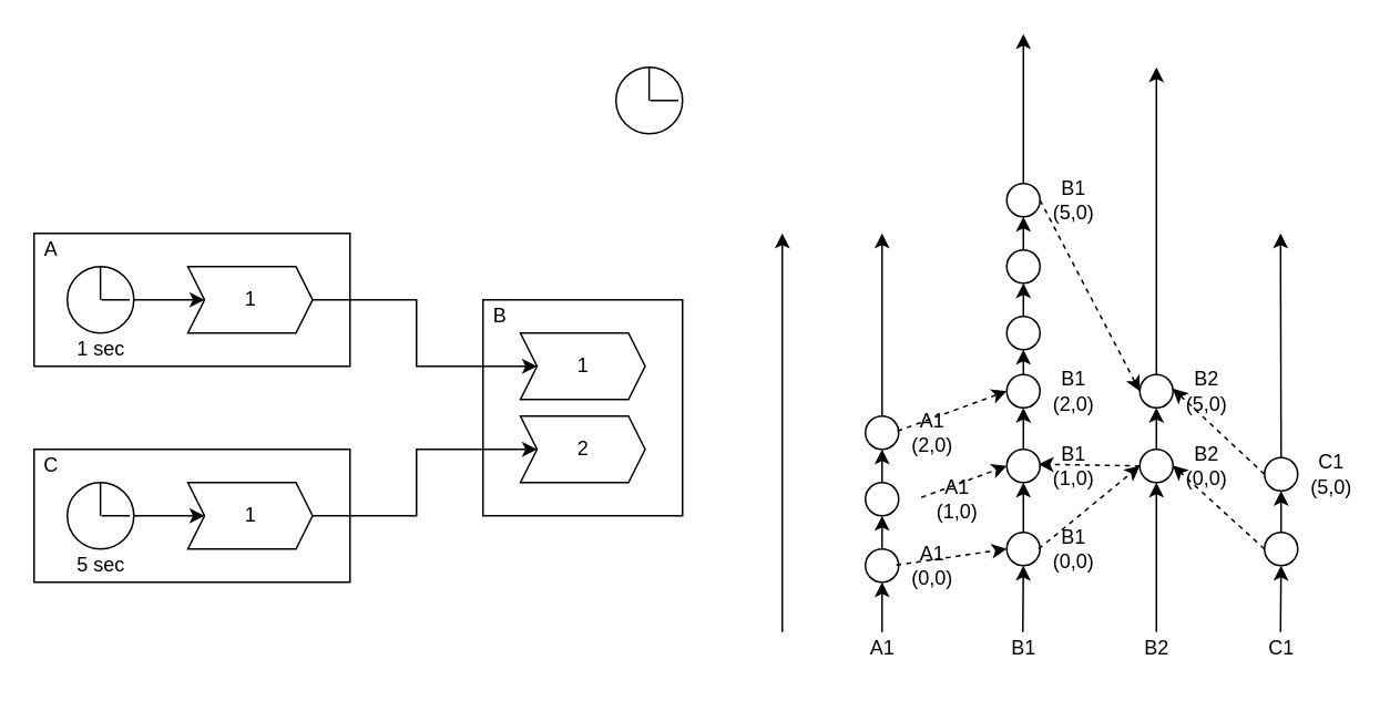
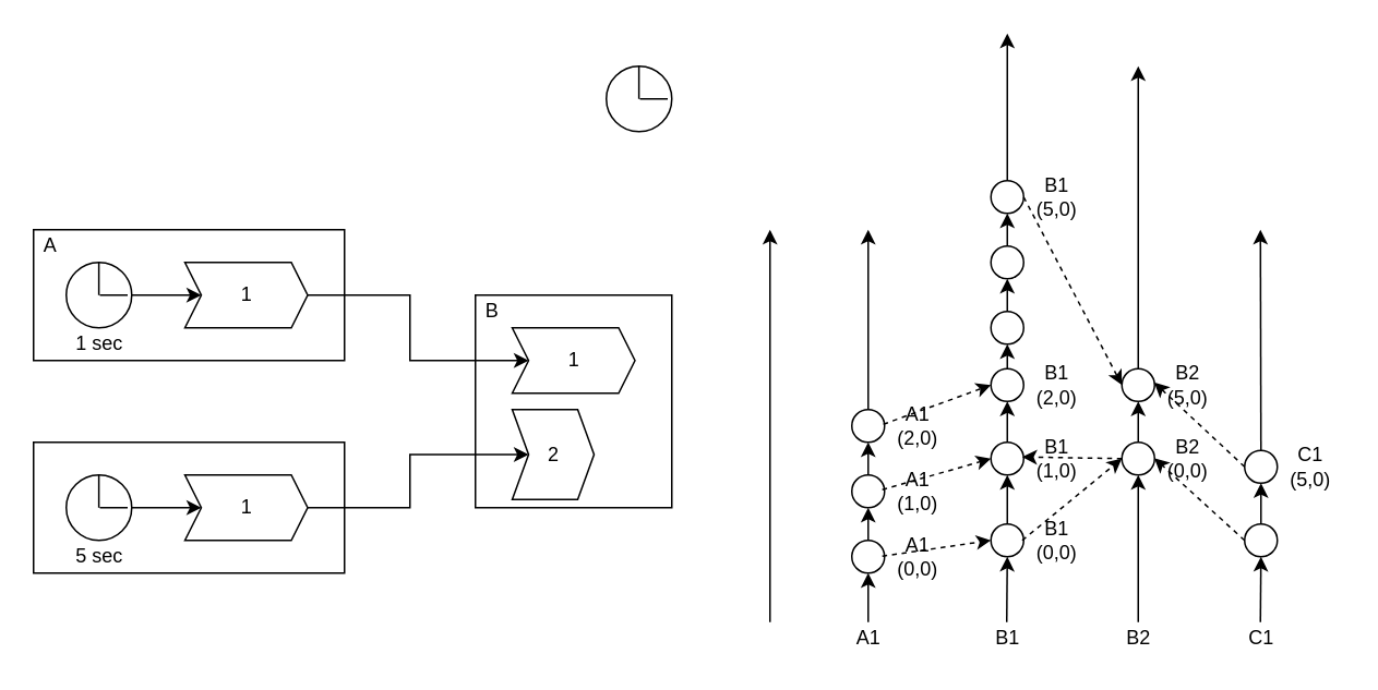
  <mxCell id="0" />
  <mxCell id="1" parent="0" />
  <mxCell id="2" value="" style="rounded=0;whiteSpace=wrap;html=1;" parent="1" vertex="1"><mxGeometry x="290" y="180" width="120" height="130" as="geometry" /></mxCell>
  <mxCell id="3" value="" style="rounded=0;whiteSpace=wrap;html=1;" parent="1" vertex="1"><mxGeometry x="20" y="140" width="190" height="80" as="geometry" /></mxCell>
  <mxCell id="4" style="edgeStyle=orthogonalEdgeStyle;rounded=0;orthogonalLoop=1;jettySize=auto;html=1;exitX=1;exitY=0.5;exitDx=0;exitDy=0;entryX=0;entryY=0.5;entryDx=0;entryDy=0;" parent="1" source="5" target="6" edge="1"><mxGeometry relative="1" as="geometry" /></mxCell>
  <mxCell id="5" value="1" style="shape=step;perimeter=stepPerimeter;whiteSpace=wrap;html=1;fixedSize=1;size=10;" parent="1" vertex="1"><mxGeometry x="112.5" y="160" width="75" height="40" as="geometry" /></mxCell>
  <mxCell id="6" value="1" style="shape=step;perimeter=stepPerimeter;whiteSpace=wrap;html=1;fixedSize=1;size=10;" parent="1" vertex="1"><mxGeometry x="312.5" y="200" width="75" height="40" as="geometry" /></mxCell>
- <mxCell id="7" value="2" style="shape=step;perimeter=stepPerimeter;whiteSpace=wrap;html=1;fixedSize=1;size=10;" parent="1" vertex="1"><mxGeometry x="312.5" y="250" width="75" height="40" as="geometry" /></mxCell>
+ <mxCell id="7" value="2" style="shape=step;perimeter=stepPerimeter;whiteSpace=wrap;html=1;fixedSize=1;size=10;" parent="1" vertex="1"><mxGeometry x="312.5" y="250" width="50" height="55" as="geometry" /></mxCell>
  <mxCell id="8" value="" style="group" parent="1" vertex="1" connectable="0"><mxGeometry x="370" y="40" width="40" height="40" as="geometry" /></mxCell>
  <mxCell id="9" value="" style="ellipse;whiteSpace=wrap;html=1;aspect=fixed;" parent="8" vertex="1"><mxGeometry width="40" height="40" as="geometry" /></mxCell>
  <mxCell id="10" value="" style="endArrow=none;html=1;exitX=0.501;exitY=0.75;exitDx=0;exitDy=0;exitPerimeter=0;" parent="8" edge="1"><mxGeometry width="50" height="50" relative="1" as="geometry"><mxPoint x="27.5" y="19.96" as="sourcePoint" /><mxPoint x="37.5" y="19.92" as="targetPoint" /><Array as="points"><mxPoint x="17.5" y="20" /></Array></mxGeometry></mxCell>
  <mxCell id="11" value="" style="endArrow=none;html=1;" parent="8" edge="1"><mxGeometry width="50" height="50" relative="1" as="geometry"><mxPoint x="19.92" y="20" as="sourcePoint" /><mxPoint x="19.92" as="targetPoint" /></mxGeometry></mxCell>
  <mxCell id="12" value="" style="group" parent="1" vertex="1" connectable="0"><mxGeometry x="40" y="160" width="40" height="40" as="geometry" /></mxCell>
  <mxCell id="13" value="" style="ellipse;whiteSpace=wrap;html=1;aspect=fixed;" parent="12" vertex="1"><mxGeometry width="40" height="40" as="geometry" /></mxCell>
  <mxCell id="14" value="" style="endArrow=none;html=1;exitX=0.501;exitY=0.75;exitDx=0;exitDy=0;exitPerimeter=0;" parent="12" edge="1"><mxGeometry width="50" height="50" relative="1" as="geometry"><mxPoint x="27.5" y="19.96" as="sourcePoint" /><mxPoint x="37.5" y="19.92" as="targetPoint" /><Array as="points"><mxPoint x="17.5" y="20" /></Array></mxGeometry></mxCell>
  <mxCell id="15" value="" style="endArrow=none;html=1;" parent="12" edge="1"><mxGeometry width="50" height="50" relative="1" as="geometry"><mxPoint x="19.92" y="20" as="sourcePoint" /><mxPoint x="19.92" as="targetPoint" /></mxGeometry></mxCell>
  <mxCell id="16" style="edgeStyle=orthogonalEdgeStyle;rounded=0;orthogonalLoop=1;jettySize=auto;html=1;exitX=1;exitY=0.5;exitDx=0;exitDy=0;entryX=0;entryY=0.5;entryDx=0;entryDy=0;" parent="1" source="13" target="5" edge="1"><mxGeometry relative="1" as="geometry" /></mxCell>
  <mxCell id="17" value="" style="rounded=0;whiteSpace=wrap;html=1;" parent="1" vertex="1"><mxGeometry x="20" y="270" width="190" height="80" as="geometry" /></mxCell>
  <mxCell id="18" style="edgeStyle=orthogonalEdgeStyle;rounded=0;orthogonalLoop=1;jettySize=auto;html=1;exitX=1;exitY=0.5;exitDx=0;exitDy=0;entryX=0;entryY=0.5;entryDx=0;entryDy=0;" parent="1" source="19" target="7" edge="1"><mxGeometry relative="1" as="geometry" /></mxCell>
  <mxCell id="19" value="1" style="shape=step;perimeter=stepPerimeter;whiteSpace=wrap;html=1;fixedSize=1;size=10;" parent="1" vertex="1"><mxGeometry x="112.5" y="290" width="75" height="40" as="geometry" /></mxCell>
  <mxCell id="20" value="" style="group" parent="1" vertex="1" connectable="0"><mxGeometry x="40" y="290" width="40" height="40" as="geometry" /></mxCell>
  <mxCell id="21" value="" style="ellipse;whiteSpace=wrap;html=1;aspect=fixed;" parent="20" vertex="1"><mxGeometry width="40" height="40" as="geometry" /></mxCell>
  <mxCell id="22" value="" style="endArrow=none;html=1;exitX=0.501;exitY=0.75;exitDx=0;exitDy=0;exitPerimeter=0;" parent="20" edge="1"><mxGeometry width="50" height="50" relative="1" as="geometry"><mxPoint x="27.5" y="19.96" as="sourcePoint" /><mxPoint x="37.5" y="19.92" as="targetPoint" /><Array as="points"><mxPoint x="17.5" y="20" /></Array></mxGeometry></mxCell>
  <mxCell id="23" value="" style="endArrow=none;html=1;" parent="20" edge="1"><mxGeometry width="50" height="50" relative="1" as="geometry"><mxPoint x="19.92" y="20" as="sourcePoint" /><mxPoint x="19.92" as="targetPoint" /></mxGeometry></mxCell>
  <mxCell id="24" style="edgeStyle=orthogonalEdgeStyle;rounded=0;orthogonalLoop=1;jettySize=auto;html=1;exitX=1;exitY=0.5;exitDx=0;exitDy=0;entryX=0;entryY=0.5;entryDx=0;entryDy=0;" parent="1" source="21" target="19" edge="1"><mxGeometry relative="1" as="geometry" /></mxCell>
  <mxCell id="25" value="A" style="text;html=1;align=center;verticalAlign=middle;resizable=0;points=[];autosize=1;" parent="1" vertex="1"><mxGeometry x="20" y="140" width="20" height="20" as="geometry" /></mxCell>
- <mxCell id="26" value="C" style="text;html=1;align=center;verticalAlign=middle;resizable=0;points=[];autosize=1;" parent="1" vertex="1"><mxGeometry x="20" y="270" width="20" height="20" as="geometry" /></mxCell>
  <mxCell id="27" value="B" style="text;html=1;align=center;verticalAlign=middle;resizable=0;points=[];autosize=1;" parent="1" vertex="1"><mxGeometry x="290" y="180" width="20" height="20" as="geometry" /></mxCell>
  <mxCell id="28" value="1 sec" style="text;html=1;align=center;verticalAlign=middle;resizable=0;points=[];autosize=1;" parent="1" vertex="1"><mxGeometry x="40" y="200" width="40" height="20" as="geometry" /></mxCell>
  <mxCell id="29" value="5 sec" style="text;html=1;align=center;verticalAlign=middle;resizable=0;points=[];autosize=1;" parent="1" vertex="1"><mxGeometry x="40" y="330" width="40" height="20" as="geometry" /></mxCell>
  <mxCell id="30" value="" style="endArrow=classic;html=1;" edge="1" parent="1" source="35"><mxGeometry width="50" height="50" relative="1" as="geometry"><mxPoint x="530" y="370" as="sourcePoint" /><mxPoint x="530" y="140" as="targetPoint" /></mxGeometry></mxCell>
  <mxCell id="31" value="" style="ellipse;whiteSpace=wrap;html=1;aspect=fixed;" vertex="1" parent="1"><mxGeometry x="520" y="330" width="20" height="20" as="geometry" /></mxCell>
  <mxCell id="32" value="" style="endArrow=classic;html=1;" edge="1" parent="1" target="31"><mxGeometry width="50" height="50" relative="1" as="geometry"><mxPoint x="530" y="380" as="sourcePoint" /><mxPoint x="530" y="140" as="targetPoint" /></mxGeometry></mxCell>
  <mxCell id="33" value="" style="ellipse;whiteSpace=wrap;html=1;aspect=fixed;" vertex="1" parent="1"><mxGeometry x="520" y="290" width="20" height="20" as="geometry" /></mxCell>
  <mxCell id="34" value="" style="endArrow=classic;html=1;" edge="1" parent="1" source="31" target="33"><mxGeometry width="50" height="50" relative="1" as="geometry"><mxPoint x="530" y="330" as="sourcePoint" /><mxPoint x="530" y="140" as="targetPoint" /></mxGeometry></mxCell>
  <mxCell id="35" value="" style="ellipse;whiteSpace=wrap;html=1;aspect=fixed;" vertex="1" parent="1"><mxGeometry x="520" y="250" width="20" height="20" as="geometry" /></mxCell>
  <mxCell id="36" value="" style="endArrow=classic;html=1;" edge="1" parent="1" source="33" target="35"><mxGeometry width="50" height="50" relative="1" as="geometry"><mxPoint x="530" y="290" as="sourcePoint" /><mxPoint x="530" y="140" as="targetPoint" /></mxGeometry></mxCell>
  <mxCell id="37" value="A1" style="text;html=1;align=center;verticalAlign=middle;resizable=0;points=[];autosize=1;" vertex="1" parent="1"><mxGeometry x="515" y="380" width="30" height="20" as="geometry" /></mxCell>
  <mxCell id="38" value="" style="endArrow=classic;html=1;" edge="1" parent="1"><mxGeometry width="50" height="50" relative="1" as="geometry"><mxPoint x="470" y="380" as="sourcePoint" /><mxPoint x="470" y="140" as="targetPoint" /></mxGeometry></mxCell>
  <mxCell id="39" value="C1" style="text;html=1;align=center;verticalAlign=middle;resizable=0;points=[];autosize=1;" vertex="1" parent="1"><mxGeometry x="755" y="380" width="30" height="20" as="geometry" /></mxCell>
  <mxCell id="40" value="" style="endArrow=classic;html=1;" edge="1" parent="1" source="46"><mxGeometry width="50" height="50" relative="1" as="geometry"><mxPoint x="769.66" y="380" as="sourcePoint" /><mxPoint x="769.66" y="140" as="targetPoint" /></mxGeometry></mxCell>
  <mxCell id="41" value="" style="ellipse;whiteSpace=wrap;html=1;aspect=fixed;" vertex="1" parent="1"><mxGeometry x="760" y="320" width="20" height="20" as="geometry" /></mxCell>
  <mxCell id="42" value="" style="endArrow=classic;html=1;" edge="1" parent="1" target="41"><mxGeometry width="50" height="50" relative="1" as="geometry"><mxPoint x="769.66" y="380" as="sourcePoint" /><mxPoint x="769.66" y="140" as="targetPoint" /></mxGeometry></mxCell>
  <mxCell id="43" value="A1&lt;br&gt;(0,0)" style="text;html=1;align=center;verticalAlign=middle;resizable=0;points=[];autosize=1;" vertex="1" parent="1"><mxGeometry x="540" y="325" width="40" height="30" as="geometry" /></mxCell>
- <mxCell id="44" value="A1&lt;br&gt;(1,0)" style="text;html=1;align=center;verticalAlign=middle;resizable=0;points=[];autosize=1;" vertex="1" parent="1"><mxGeometry x="555" y="285" width="40" height="30" as="geometry" /></mxCell>
+ <mxCell id="44" value="A1&lt;br&gt;(1,0)" style="text;html=1;align=center;verticalAlign=middle;resizable=0;points=[];autosize=1;" vertex="1" parent="1"><mxGeometry x="540" y="285" width="40" height="30" as="geometry" /></mxCell>
  <mxCell id="45" value="A1&lt;br&gt;(2,0)" style="text;html=1;align=center;verticalAlign=middle;resizable=0;points=[];autosize=1;" vertex="1" parent="1"><mxGeometry x="540" y="245" width="40" height="30" as="geometry" /></mxCell>
  <mxCell id="46" value="" style="ellipse;whiteSpace=wrap;html=1;aspect=fixed;" vertex="1" parent="1"><mxGeometry x="760" y="275" width="20" height="20" as="geometry" /></mxCell>
  <mxCell id="47" value="" style="endArrow=classic;html=1;" edge="1" parent="1" source="41" target="46"><mxGeometry width="50" height="50" relative="1" as="geometry"><mxPoint x="770" y="320" as="sourcePoint" /><mxPoint x="769.66" y="140" as="targetPoint" /></mxGeometry></mxCell>
  <mxCell id="48" value="C1&lt;br&gt;(5,0)" style="text;html=1;align=center;verticalAlign=middle;resizable=0;points=[];autosize=1;" vertex="1" parent="1"><mxGeometry x="780" y="270" width="40" height="30" as="geometry" /></mxCell>
  <mxCell id="49" value="" style="endArrow=classic;html=1;" edge="1" parent="1" source="79"><mxGeometry width="50" height="50" relative="1" as="geometry"><mxPoint x="614.66" y="380" as="sourcePoint" /><mxPoint x="615" y="20" as="targetPoint" /></mxGeometry></mxCell>
  <mxCell id="50" value="B1" style="text;html=1;align=center;verticalAlign=middle;resizable=0;points=[];autosize=1;" vertex="1" parent="1"><mxGeometry x="600" y="380" width="30" height="20" as="geometry" /></mxCell>
  <mxCell id="51" value="" style="ellipse;whiteSpace=wrap;html=1;aspect=fixed;" vertex="1" parent="1"><mxGeometry x="605" y="320" width="20" height="20" as="geometry" /></mxCell>
  <mxCell id="52" value="" style="endArrow=classic;html=1;" edge="1" parent="1" target="51"><mxGeometry width="50" height="50" relative="1" as="geometry"><mxPoint x="614.66" y="380" as="sourcePoint" /><mxPoint x="614.66" y="140" as="targetPoint" /></mxGeometry></mxCell>
  <mxCell id="53" value="" style="ellipse;whiteSpace=wrap;html=1;aspect=fixed;" vertex="1" parent="1"><mxGeometry x="605" y="270" width="20" height="20" as="geometry" /></mxCell>
  <mxCell id="54" value="" style="endArrow=classic;html=1;" edge="1" parent="1" source="51" target="53"><mxGeometry width="50" height="50" relative="1" as="geometry"><mxPoint x="615" y="320" as="sourcePoint" /><mxPoint x="614.66" y="140" as="targetPoint" /></mxGeometry></mxCell>
  <mxCell id="55" value="" style="ellipse;whiteSpace=wrap;html=1;aspect=fixed;" vertex="1" parent="1"><mxGeometry x="605" y="225" width="20" height="20" as="geometry" /></mxCell>
  <mxCell id="56" value="" style="endArrow=classic;html=1;" edge="1" parent="1" source="53" target="55"><mxGeometry width="50" height="50" relative="1" as="geometry"><mxPoint x="615" y="285" as="sourcePoint" /><mxPoint x="614.66" y="140" as="targetPoint" /></mxGeometry></mxCell>
  <mxCell id="57" value="B1&lt;br&gt;(2,0)" style="text;html=1;align=center;verticalAlign=middle;resizable=0;points=[];autosize=1;" vertex="1" parent="1"><mxGeometry x="625" y="220" width="40" height="30" as="geometry" /></mxCell>
  <mxCell id="58" value="B1&lt;br&gt;(1,0)" style="text;html=1;align=center;verticalAlign=middle;resizable=0;points=[];autosize=1;" vertex="1" parent="1"><mxGeometry x="625" y="265" width="40" height="30" as="geometry" /></mxCell>
  <mxCell id="59" value="B1&lt;br&gt;(0,0)" style="text;html=1;align=center;verticalAlign=middle;resizable=0;points=[];autosize=1;" vertex="1" parent="1"><mxGeometry x="625" y="315" width="40" height="30" as="geometry" /></mxCell>
  <mxCell id="60" value="" style="endArrow=classic;html=1;dashed=1;exitX=-0.035;exitY=0.489;exitDx=0;exitDy=0;exitPerimeter=0;entryX=0;entryY=0.5;entryDx=0;entryDy=0;" edge="1" parent="1" source="43" target="51"><mxGeometry width="50" height="50" relative="1" as="geometry"><mxPoint x="560" y="430" as="sourcePoint" /><mxPoint x="610" y="380" as="targetPoint" /></mxGeometry></mxCell>
  <mxCell id="61" value="" style="endArrow=classic;html=1;dashed=1;exitX=-0.035;exitY=0.466;exitDx=0;exitDy=0;exitPerimeter=0;entryX=0;entryY=0.5;entryDx=0;entryDy=0;" edge="1" parent="1" source="44" target="53"><mxGeometry width="50" height="50" relative="1" as="geometry"><mxPoint x="548.6" y="349.67" as="sourcePoint" /><mxPoint x="615" y="340" as="targetPoint" /></mxGeometry></mxCell>
  <mxCell id="62" value="" style="endArrow=classic;html=1;dashed=1;exitX=-0.018;exitY=0.466;exitDx=0;exitDy=0;exitPerimeter=0;entryX=0;entryY=0.5;entryDx=0;entryDy=0;" edge="1" parent="1" source="45" target="55"><mxGeometry width="50" height="50" relative="1" as="geometry"><mxPoint x="558.6" y="359.67" as="sourcePoint" /><mxPoint x="625" y="350" as="targetPoint" /></mxGeometry></mxCell>
  <mxCell id="63" value="" style="endArrow=classic;html=1;" edge="1" parent="1" source="67"><mxGeometry width="50" height="50" relative="1" as="geometry"><mxPoint x="694.66" y="380" as="sourcePoint" /><mxPoint x="695" y="40" as="targetPoint" /></mxGeometry></mxCell>
  <mxCell id="64" value="B2" style="text;html=1;align=center;verticalAlign=middle;resizable=0;points=[];autosize=1;" vertex="1" parent="1"><mxGeometry x="680" y="380" width="30" height="20" as="geometry" /></mxCell>
  <mxCell id="65" value="" style="ellipse;whiteSpace=wrap;html=1;aspect=fixed;" vertex="1" parent="1"><mxGeometry x="685" y="270" width="20" height="20" as="geometry" /></mxCell>
  <mxCell id="66" value="" style="endArrow=classic;html=1;" edge="1" parent="1" target="65"><mxGeometry width="50" height="50" relative="1" as="geometry"><mxPoint x="695" y="380" as="sourcePoint" /><mxPoint x="694.66" y="140" as="targetPoint" /></mxGeometry></mxCell>
  <mxCell id="67" value="" style="ellipse;whiteSpace=wrap;html=1;aspect=fixed;" vertex="1" parent="1"><mxGeometry x="685" y="225" width="20" height="20" as="geometry" /></mxCell>
  <mxCell id="68" value="" style="endArrow=classic;html=1;" edge="1" parent="1" source="65" target="67"><mxGeometry width="50" height="50" relative="1" as="geometry"><mxPoint x="695" y="285" as="sourcePoint" /><mxPoint x="694.66" y="140" as="targetPoint" /></mxGeometry></mxCell>
  <mxCell id="69" value="B2&lt;br&gt;(5,0)" style="text;html=1;align=center;verticalAlign=middle;resizable=0;points=[];autosize=1;" vertex="1" parent="1"><mxGeometry x="705" y="220" width="40" height="30" as="geometry" /></mxCell>
  <mxCell id="70" value="B2&lt;br&gt;(0,0)" style="text;html=1;align=center;verticalAlign=middle;resizable=0;points=[];autosize=1;" vertex="1" parent="1"><mxGeometry x="705" y="265" width="40" height="30" as="geometry" /></mxCell>
  <mxCell id="71" value="" style="endArrow=classic;html=1;dashed=1;exitX=0;exitY=0.5;exitDx=0;exitDy=0;entryX=-0.005;entryY=0.489;entryDx=0;entryDy=0;entryPerimeter=0;" edge="1" parent="1" source="41" target="70"><mxGeometry width="50" height="50" relative="1" as="geometry"><mxPoint x="736.8" y="369.67" as="sourcePoint" /><mxPoint x="803.2" y="360" as="targetPoint" /></mxGeometry></mxCell>
  <mxCell id="72" value="" style="endArrow=classic;html=1;dashed=1;exitX=0;exitY=0.5;exitDx=0;exitDy=0;entryX=-0.005;entryY=0.448;entryDx=0;entryDy=0;entryPerimeter=0;" edge="1" parent="1" source="46" target="69"><mxGeometry width="50" height="50" relative="1" as="geometry"><mxPoint x="713.6" y="189.67" as="sourcePoint" /><mxPoint x="780" y="180" as="targetPoint" /></mxGeometry></mxCell>
  <mxCell id="73" value="" style="endArrow=classic;html=1;dashed=1;exitX=-0.022;exitY=0.5;exitDx=0;exitDy=0;exitPerimeter=0;entryX=0;entryY=0.5;entryDx=0;entryDy=0;" edge="1" parent="1" source="59" target="65"><mxGeometry width="50" height="50" relative="1" as="geometry"><mxPoint x="643.6" y="363.98" as="sourcePoint" /><mxPoint x="710" y="345" as="targetPoint" /></mxGeometry></mxCell>
  <mxCell id="74" value="" style="endArrow=classic;html=1;dashed=1;exitX=0;exitY=0.5;exitDx=0;exitDy=0;entryX=-0.022;entryY=0.466;entryDx=0;entryDy=0;entryPerimeter=0;" edge="1" parent="1" source="65" target="58"><mxGeometry width="50" height="50" relative="1" as="geometry"><mxPoint x="558.6" y="318.98" as="sourcePoint" /><mxPoint x="625" y="300" as="targetPoint" /></mxGeometry></mxCell>
  <mxCell id="75" value="" style="ellipse;whiteSpace=wrap;html=1;aspect=fixed;" vertex="1" parent="1"><mxGeometry x="605" y="190" width="20" height="20" as="geometry" /></mxCell>
  <mxCell id="76" value="" style="endArrow=classic;html=1;" edge="1" parent="1" source="55" target="75"><mxGeometry width="50" height="50" relative="1" as="geometry"><mxPoint x="615" y="225" as="sourcePoint" /><mxPoint x="614.66" y="140" as="targetPoint" /></mxGeometry></mxCell>
  <mxCell id="77" value="" style="ellipse;whiteSpace=wrap;html=1;aspect=fixed;" vertex="1" parent="1"><mxGeometry x="605" y="150" width="20" height="20" as="geometry" /></mxCell>
  <mxCell id="78" value="" style="endArrow=classic;html=1;" edge="1" parent="1" source="75" target="77"><mxGeometry width="50" height="50" relative="1" as="geometry"><mxPoint x="615" y="190" as="sourcePoint" /><mxPoint x="615" y="90" as="targetPoint" /></mxGeometry></mxCell>
  <mxCell id="79" value="" style="ellipse;whiteSpace=wrap;html=1;aspect=fixed;" vertex="1" parent="1"><mxGeometry x="605" y="110" width="20" height="20" as="geometry" /></mxCell>
  <mxCell id="80" value="" style="endArrow=classic;html=1;" edge="1" parent="1" source="77" target="79"><mxGeometry width="50" height="50" relative="1" as="geometry"><mxPoint x="615" y="150" as="sourcePoint" /><mxPoint x="615" y="20" as="targetPoint" /></mxGeometry></mxCell>
  <mxCell id="81" value="" style="endArrow=classic;html=1;dashed=1;exitX=1;exitY=0.5;exitDx=0;exitDy=0;entryX=0;entryY=0.5;entryDx=0;entryDy=0;" edge="1" parent="1" source="79" target="67"><mxGeometry width="50" height="50" relative="1" as="geometry"><mxPoint x="645" y="110" as="sourcePoint" /><mxPoint x="705.88" y="60" as="targetPoint" /></mxGeometry></mxCell>
  <mxCell id="82" value="B1&lt;br&gt;(5,0)" style="text;html=1;align=center;verticalAlign=middle;resizable=0;points=[];autosize=1;" vertex="1" parent="1"><mxGeometry x="625" y="105" width="40" height="30" as="geometry" /></mxCell>
